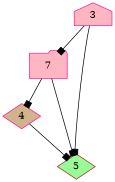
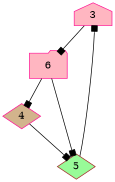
  digraph {
    node [color=deeppink fillcolor=lightpink shape=diamond style=filled]
    edge [arrowhead=box]
    3 [shape=house]
-   6 [shape=folder label=7]
+   6 [shape=folder]
    4 [fillcolor=tan]
    5 [color=brown fillcolor=palegreen]
    3 -> 6 [w=10.0]
    6 -> 4 [w=15.0]
    6 -> 5 [w=45.0]
    4 -> 5 [w=5.0]
-   3 -> 5 [w=28.0]
+   5 -> 3 [w=28.0]
  }
